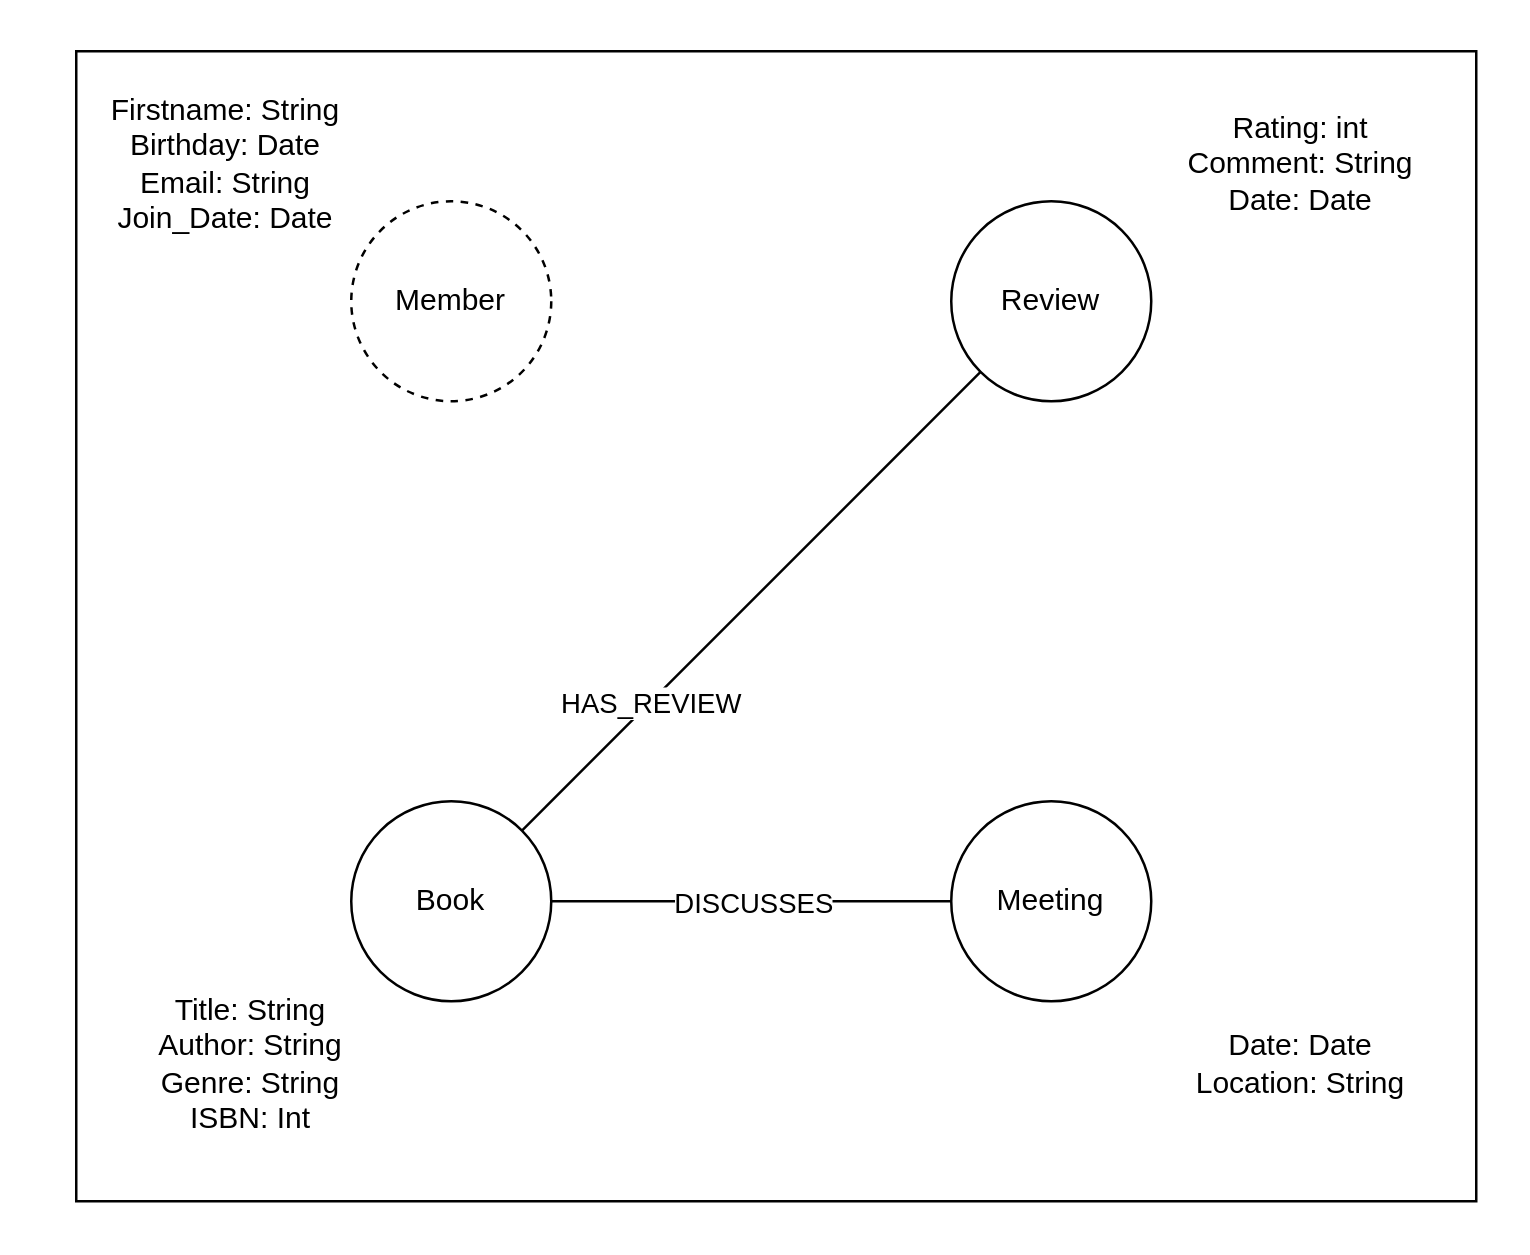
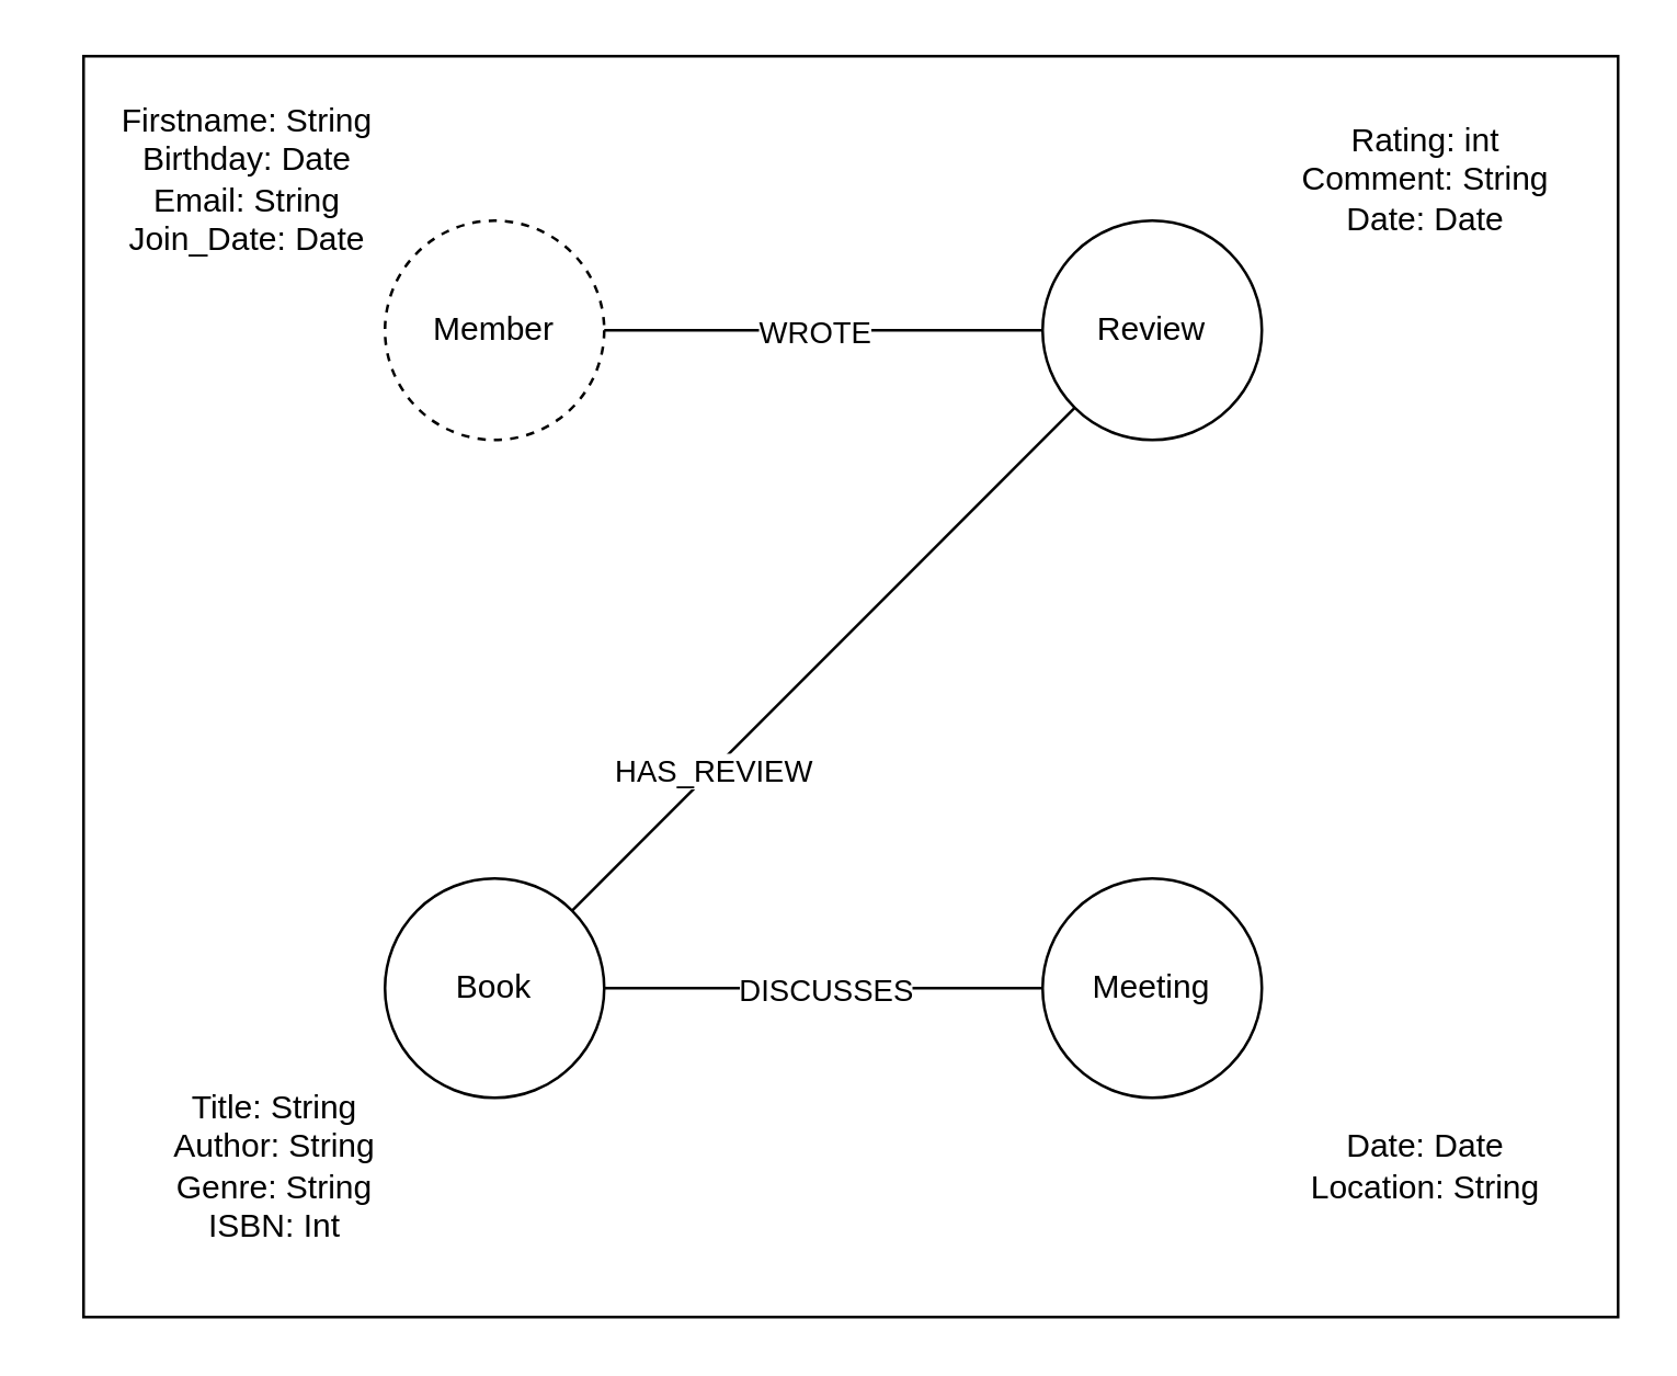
  <mxCell id="0" />
  <mxCell id="1" parent="0" />
  <mxCell id="2" value="" style="rounded=0;whiteSpace=wrap;html=1;" vertex="1" parent="1"><mxGeometry x="30" y="20" width="560" height="460" as="geometry" /></mxCell>
  <mxCell id="3" value="Member" style="ellipse;whiteSpace=wrap;html=1;aspect=fixed;dashed=1;" vertex="1" parent="1"><mxGeometry x="140" y="80" width="80" height="80" as="geometry" /></mxCell>
  <mxCell id="4" value="B&lt;span style=&quot;color: rgba(0, 0, 0, 0); font-family: monospace; font-size: 0px; text-align: start; text-wrap-mode: nowrap;&quot;&gt;%3CmxGraphModel%3E%3Croot%3E%3CmxCell%20id%3D%220%22%2F%3E%3CmxCell%20id%3D%221%22%20parent%3D%220%22%2F%3E%3CmxCell%20id%3D%222%22%20value%3D%22Member%22%20style%3D%22ellipse%3BwhiteSpace%3Dwrap%3Bhtml%3D1%3Baspect%3Dfixed%3B%22%20vertex%3D%221%22%20parent%3D%221%22%3E%3CmxGeometry%20x%3D%22150%22%20y%3D%22230%22%20width%3D%2280%22%20height%3D%2280%22%20as%3D%22geometry%22%2F%3E%3C%2FmxCell%3E%3C%2Froot%3E%3C%2FmxGraphModel%3E&lt;/span&gt;&lt;span style=&quot;color: rgba(0, 0, 0, 0); font-family: monospace; font-size: 0px; text-align: start; text-wrap-mode: nowrap;&quot;&gt;%3CmxGraphModel%3E%3Croot%3E%3CmxCell%20id%3D%220%22%2F%3E%3CmxCell%20id%3D%221%22%20parent%3D%220%22%2F%3E%3CmxCell%20id%3D%222%22%20value%3D%22Member%22%20style%3D%22ellipse%3BwhiteSpace%3Dwrap%3Bhtml%3D1%3Baspect%3Dfixed%3B%22%20vertex%3D%221%22%20parent%3D%221%22%3E%3CmxGeometry%20x%3D%22150%22%20y%3D%22230%22%20width%3D%2280%22%20height%3D%2280%22%20as%3D%22geometry%22%2F%3E%3C%2FmxCell%3E%3C%2Froot%3E%3C%2FmxGraphModel%3E&lt;/span&gt;ook" style="ellipse;whiteSpace=wrap;html=1;aspect=fixed;" vertex="1" parent="1"><mxGeometry x="140" y="320" width="80" height="80" as="geometry" /></mxCell>
  <mxCell id="5" value="Review" style="ellipse;whiteSpace=wrap;html=1;aspect=fixed;" vertex="1" parent="1"><mxGeometry x="380" y="80" width="80" height="80" as="geometry" /></mxCell>
  <mxCell id="6" value="Meeting" style="ellipse;whiteSpace=wrap;html=1;aspect=fixed;" vertex="1" parent="1"><mxGeometry x="380" y="320" width="80" height="80" as="geometry" /></mxCell>
  <mxCell id="7" value="Firstname: String&lt;div&gt;Birthday: Date&lt;/div&gt;&lt;div&gt;Email: String&lt;/div&gt;&lt;div&gt;Join_Date: Date&lt;/div&gt;" style="text;html=1;align=center;verticalAlign=middle;whiteSpace=wrap;rounded=0;" vertex="1" parent="1"><mxGeometry x="20" y="50" width="140" height="30" as="geometry" /></mxCell>
  <mxCell id="8" value="Title: String&lt;div&gt;Author: String&lt;/div&gt;&lt;div&gt;Genre: String&lt;/div&gt;&lt;div&gt;ISBN: Int&lt;/div&gt;" style="text;html=1;align=center;verticalAlign=middle;whiteSpace=wrap;rounded=0;" vertex="1" parent="1"><mxGeometry x="30" y="385" width="140" height="80" as="geometry" /></mxCell>
  <mxCell id="9" value="Date: Date&lt;div&gt;Location: String&lt;/div&gt;" style="text;html=1;align=center;verticalAlign=middle;whiteSpace=wrap;rounded=0;" vertex="1" parent="1"><mxGeometry x="450" y="385" width="140" height="80" as="geometry" /></mxCell>
  <mxCell id="10" value="Rating: int&lt;div&gt;Comment: String&lt;/div&gt;&lt;div&gt;Date: Date&lt;/div&gt;" style="text;html=1;align=center;verticalAlign=middle;whiteSpace=wrap;rounded=0;" vertex="1" parent="1"><mxGeometry x="450" y="25" width="140" height="80" as="geometry" /></mxCell>
+ <mxCell id="11" value="" style="endArrow=none;html=1;rounded=0;entryX=0;entryY=0.5;entryDx=0;entryDy=0;" edge="1" parent="1" source="3" target="5"><mxGeometry width="50" height="50" relative="1" as="geometry"><mxPoint x="330" y="260" as="sourcePoint" /><mxPoint x="380" y="210" as="targetPoint" /></mxGeometry></mxCell>
+ <mxCell id="12" value="WROTE" style="edgeLabel;html=1;align=center;verticalAlign=middle;resizable=0;points=[];" vertex="1" connectable="0" parent="11"><mxGeometry x="-0.051" relative="1" as="geometry"><mxPoint as="offset" /></mxGeometry></mxCell>
  <mxCell id="13" value="" style="endArrow=none;html=1;rounded=0;" edge="1" parent="1" source="4" target="5"><mxGeometry width="50" height="50" relative="1" as="geometry"><mxPoint x="260" y="240" as="sourcePoint" /><mxPoint x="310" y="190" as="targetPoint" /></mxGeometry></mxCell>
  <mxCell id="14" value="HAS_REVIEW" style="edgeLabel;html=1;align=center;verticalAlign=middle;resizable=0;points=[];" vertex="1" connectable="0" parent="13"><mxGeometry x="-0.033" y="3" relative="1" as="geometry"><mxPoint x="-35" y="39" as="offset" /></mxGeometry></mxCell>
  <mxCell id="15" value="" style="endArrow=none;html=1;rounded=0;" edge="1" parent="1" source="4" target="6"><mxGeometry width="50" height="50" relative="1" as="geometry"><mxPoint x="320" y="450" as="sourcePoint" /><mxPoint x="370" y="400" as="targetPoint" /></mxGeometry></mxCell>
  <mxCell id="16" value="DISCUSSES" style="edgeLabel;html=1;align=center;verticalAlign=middle;resizable=0;points=[];" vertex="1" connectable="0" parent="15"><mxGeometry x="-0.126" y="1" relative="1" as="geometry"><mxPoint x="10" y="1" as="offset" /></mxGeometry></mxCell>
